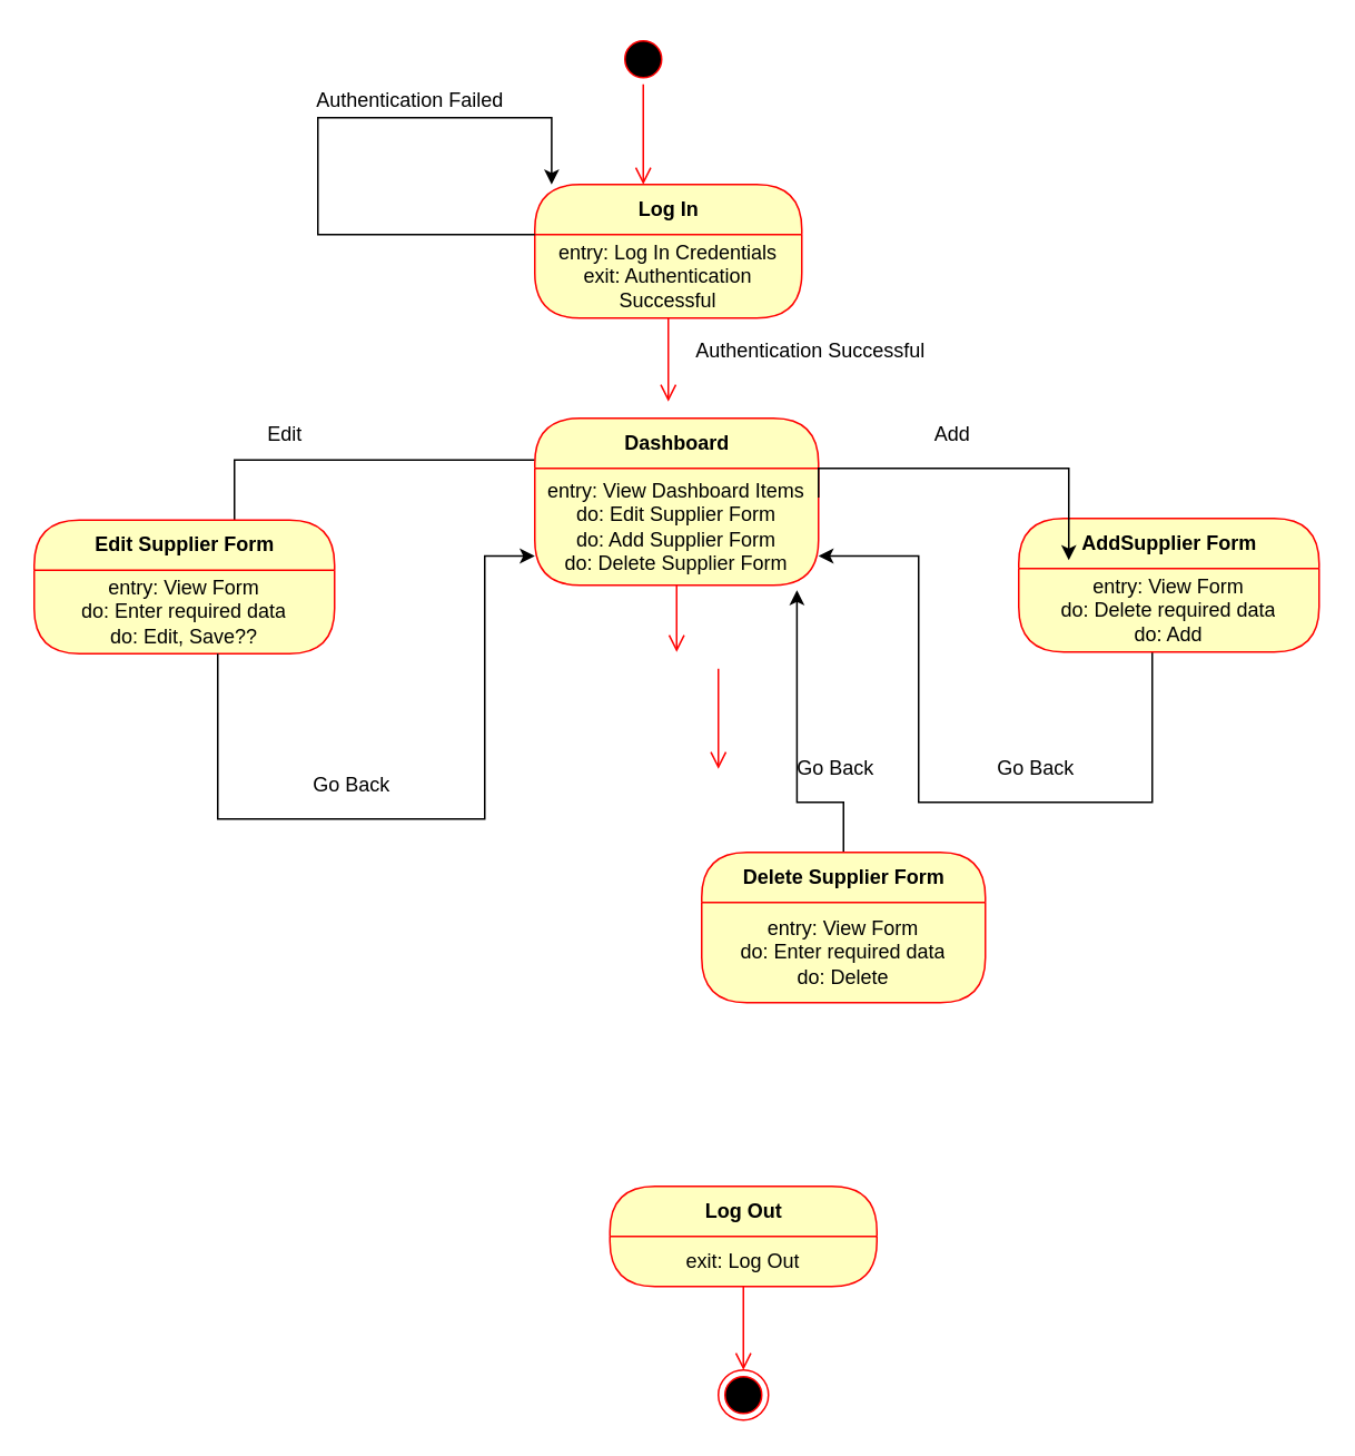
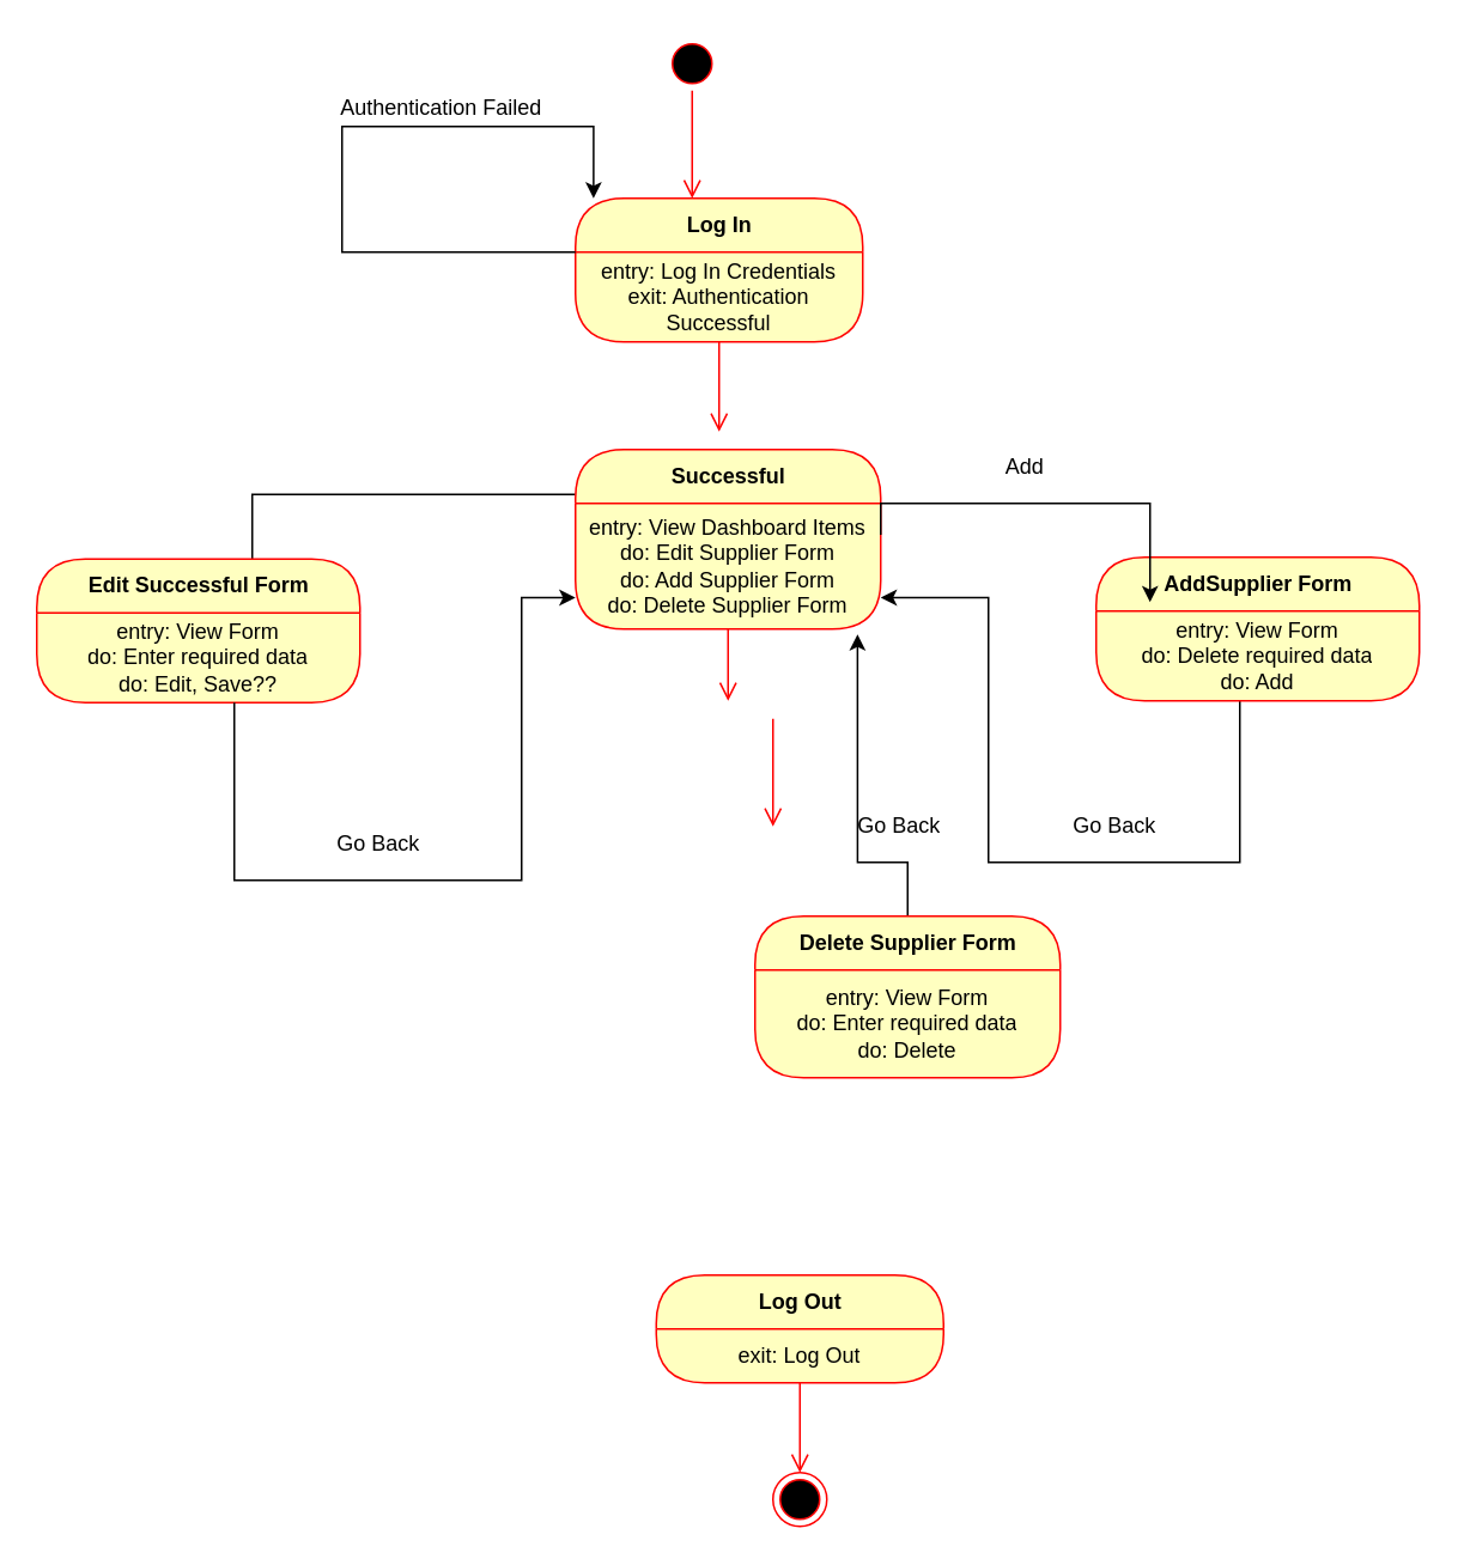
  <mxCell id="0" />
  <mxCell id="1" parent="0" />
  <mxCell id="2" value="" style="ellipse;html=1;shape=startState;fillColor=#000000;strokeColor=#ff0000;" vertex="1" parent="1"><mxGeometry x="370" y="20" width="30" height="30" as="geometry" /></mxCell>
  <mxCell id="3" value="" style="edgeStyle=orthogonalEdgeStyle;html=1;verticalAlign=bottom;endArrow=open;endSize=8;strokeColor=#ff0000;" edge="1" source="2" parent="1"><mxGeometry relative="1" as="geometry"><mxPoint x="385" y="110" as="targetPoint" /></mxGeometry></mxCell>
  <mxCell id="4" value="Log In" style="swimlane;html=1;fontStyle=1;align=center;verticalAlign=middle;childLayout=stackLayout;horizontal=1;startSize=30;horizontalStack=0;resizeParent=0;resizeLast=1;container=0;fontColor=#000000;collapsible=0;rounded=1;arcSize=30;strokeColor=#ff0000;fillColor=#ffffc0;swimlaneFillColor=#ffffc0;dropTarget=0;" vertex="1" parent="1"><mxGeometry x="320" y="110" width="160" height="80" as="geometry" /></mxCell>
  <mxCell id="5" value="entry: Log In Credentials&lt;br&gt;exit: Authentication Successful" style="text;html=1;strokeColor=none;fillColor=none;align=center;verticalAlign=middle;spacingLeft=4;spacingRight=4;whiteSpace=wrap;overflow=hidden;rotatable=0;fontColor=#000000;" vertex="1" parent="4"><mxGeometry y="30" width="160" height="50" as="geometry" /></mxCell>
  <mxCell id="6" style="edgeStyle=orthogonalEdgeStyle;rounded=0;orthogonalLoop=1;jettySize=auto;html=1;exitX=0;exitY=0;exitDx=0;exitDy=0;entryX=0.063;entryY=0;entryDx=0;entryDy=0;entryPerimeter=0;" edge="1" parent="4" source="5" target="4"><mxGeometry relative="1" as="geometry"><mxPoint x="-90" y="-80" as="targetPoint" /><Array as="points"><mxPoint x="-130" y="30" /><mxPoint x="-130" y="-40" /><mxPoint x="10" y="-40" /></Array></mxGeometry></mxCell>
  <mxCell id="7" value="" style="edgeStyle=orthogonalEdgeStyle;html=1;verticalAlign=bottom;endArrow=open;endSize=8;strokeColor=#ff0000;" edge="1" source="4" parent="1"><mxGeometry relative="1" as="geometry"><mxPoint x="400" y="240" as="targetPoint" /></mxGeometry></mxCell>
  <mxCell id="8" value="Authentication Failed" style="text;html=1;align=center;verticalAlign=middle;resizable=0;points=[];autosize=1;strokeColor=none;" vertex="1" parent="1"><mxGeometry x="180" y="50" width="130" height="20" as="geometry" /></mxCell>
- <mxCell id="9" value="Authentication Successful" style="text;html=1;align=center;verticalAlign=middle;resizable=0;points=[];autosize=1;strokeColor=none;" vertex="1" parent="1"><mxGeometry x="410" y="200" width="150" height="20" as="geometry" /></mxCell>
  <mxCell id="10" style="edgeStyle=orthogonalEdgeStyle;rounded=0;orthogonalLoop=1;jettySize=auto;html=1;exitX=0;exitY=0.25;exitDx=0;exitDy=0;" edge="1" parent="1" source="11"><mxGeometry relative="1" as="geometry"><mxPoint x="140" y="330" as="targetPoint" /><Array as="points"><mxPoint x="140" y="275" /><mxPoint x="140" y="330" /></Array></mxGeometry></mxCell>
- <mxCell id="11" value="Dashboard" style="swimlane;html=1;fontStyle=1;align=center;verticalAlign=middle;childLayout=stackLayout;horizontal=1;startSize=30;horizontalStack=0;resizeParent=0;resizeLast=1;container=0;fontColor=#000000;collapsible=0;rounded=1;arcSize=30;strokeColor=#ff0000;fillColor=#ffffc0;swimlaneFillColor=#ffffc0;dropTarget=0;" vertex="1" parent="1"><mxGeometry x="320" y="250" width="170" height="100" as="geometry" /></mxCell>
+ <mxCell id="11" value="Successful" style="swimlane;html=1;fontStyle=1;align=center;verticalAlign=middle;childLayout=stackLayout;horizontal=1;startSize=30;horizontalStack=0;resizeParent=0;resizeLast=1;container=0;fontColor=#000000;collapsible=0;rounded=1;arcSize=30;strokeColor=#ff0000;fillColor=#ffffc0;swimlaneFillColor=#ffffc0;dropTarget=0;" vertex="1" parent="1"><mxGeometry x="320" y="250" width="170" height="100" as="geometry" /></mxCell>
  <mxCell id="12" value="entry: View Dashboard Items&lt;br&gt;do: Edit Supplier Form&lt;br&gt;do: Add Supplier Form&lt;br&gt;do: Delete Supplier Form" style="text;html=1;strokeColor=none;fillColor=none;align=center;verticalAlign=middle;spacingLeft=4;spacingRight=4;whiteSpace=wrap;overflow=hidden;rotatable=0;fontColor=#000000;" vertex="1" parent="11"><mxGeometry y="30" width="170" height="70" as="geometry" /></mxCell>
  <mxCell id="13" value="" style="edgeStyle=orthogonalEdgeStyle;html=1;verticalAlign=bottom;endArrow=open;endSize=8;strokeColor=#ff0000;exitX=0.5;exitY=1;exitDx=0;exitDy=0;" edge="1" source="12" parent="1"><mxGeometry relative="1" as="geometry"><mxPoint x="405" y="390" as="targetPoint" /><mxPoint x="420" y="410" as="sourcePoint" /></mxGeometry></mxCell>
- <mxCell id="14" value="Edit Supplier Form" style="swimlane;html=1;fontStyle=1;align=center;verticalAlign=middle;childLayout=stackLayout;horizontal=1;startSize=30;horizontalStack=0;resizeParent=0;resizeLast=1;container=0;fontColor=#000000;collapsible=0;rounded=1;arcSize=30;strokeColor=#ff0000;fillColor=#ffffc0;swimlaneFillColor=#ffffc0;dropTarget=0;" vertex="1" parent="1"><mxGeometry x="20" y="311" width="180" height="80" as="geometry" /></mxCell>
+ <mxCell id="14" value="Edit Successful Form" style="swimlane;html=1;fontStyle=1;align=center;verticalAlign=middle;childLayout=stackLayout;horizontal=1;startSize=30;horizontalStack=0;resizeParent=0;resizeLast=1;container=0;fontColor=#000000;collapsible=0;rounded=1;arcSize=30;strokeColor=#ff0000;fillColor=#ffffc0;swimlaneFillColor=#ffffc0;dropTarget=0;" vertex="1" parent="1"><mxGeometry x="20" y="311" width="180" height="80" as="geometry" /></mxCell>
  <mxCell id="15" value="entry: View Form&lt;br&gt;do: Enter required data&lt;br&gt;do: Edit, Save??" style="text;html=1;strokeColor=none;fillColor=none;align=center;verticalAlign=middle;spacingLeft=4;spacingRight=4;whiteSpace=wrap;overflow=hidden;rotatable=0;fontColor=#000000;" vertex="1" parent="14"><mxGeometry y="30" width="180" height="50" as="geometry" /></mxCell>
  <mxCell id="16" value="" style="edgeStyle=orthogonalEdgeStyle;html=1;verticalAlign=bottom;endArrow=open;endSize=8;strokeColor=#ff0000;" edge="1" parent="1"><mxGeometry relative="1" as="geometry"><mxPoint x="430" y="460" as="targetPoint" /><mxPoint x="430" y="400" as="sourcePoint" /></mxGeometry></mxCell>
  <mxCell id="17" value="Go Back" style="text;html=1;align=center;verticalAlign=middle;resizable=0;points=[];autosize=1;strokeColor=none;" vertex="1" parent="1"><mxGeometry x="180" y="460" width="60" height="20" as="geometry" /></mxCell>
  <mxCell id="18" style="edgeStyle=orthogonalEdgeStyle;rounded=0;orthogonalLoop=1;jettySize=auto;html=1;entryX=0;entryY=0.75;entryDx=0;entryDy=0;" edge="1" parent="1" source="15" target="12"><mxGeometry relative="1" as="geometry"><mxPoint x="310" y="330" as="targetPoint" /><Array as="points"><mxPoint x="130" y="490" /><mxPoint x="290" y="490" /><mxPoint x="290" y="333" /></Array></mxGeometry></mxCell>
- <mxCell id="19" value="Edit" style="text;html=1;align=center;verticalAlign=middle;resizable=0;points=[];autosize=1;strokeColor=none;" vertex="1" parent="1"><mxGeometry x="150" y="250" width="40" height="20" as="geometry" /></mxCell>
  <mxCell id="20" style="edgeStyle=orthogonalEdgeStyle;rounded=0;orthogonalLoop=1;jettySize=auto;html=1;entryX=1;entryY=0.75;entryDx=0;entryDy=0;" edge="1" parent="1" source="21" target="12"><mxGeometry relative="1" as="geometry"><Array as="points"><mxPoint x="690" y="480" /><mxPoint x="550" y="480" /><mxPoint x="550" y="333" /></Array></mxGeometry></mxCell>
  <mxCell id="21" value="AddSupplier Form" style="swimlane;html=1;fontStyle=1;align=center;verticalAlign=middle;childLayout=stackLayout;horizontal=1;startSize=30;horizontalStack=0;resizeParent=0;resizeLast=1;container=0;fontColor=#000000;collapsible=0;rounded=1;arcSize=30;strokeColor=#ff0000;fillColor=#ffffc0;swimlaneFillColor=#ffffc0;dropTarget=0;" vertex="1" parent="1"><mxGeometry x="610" y="310" width="180" height="80" as="geometry" /></mxCell>
  <mxCell id="22" value="entry: View Form&lt;br&gt;do: Delete required data&lt;br&gt;do: Add&lt;br&gt;" style="text;html=1;strokeColor=none;fillColor=none;align=center;verticalAlign=middle;spacingLeft=4;spacingRight=4;whiteSpace=wrap;overflow=hidden;rotatable=0;fontColor=#000000;" vertex="1" parent="21"><mxGeometry y="30" width="180" height="50" as="geometry" /></mxCell>
  <mxCell id="23" style="edgeStyle=orthogonalEdgeStyle;rounded=0;orthogonalLoop=1;jettySize=auto;html=1;exitX=1;exitY=0.25;exitDx=0;exitDy=0;" edge="1" parent="1" source="12"><mxGeometry relative="1" as="geometry"><mxPoint x="640" y="335" as="targetPoint" /><mxPoint x="820" y="280" as="sourcePoint" /><Array as="points"><mxPoint x="490" y="280" /><mxPoint x="640" y="280" /></Array></mxGeometry></mxCell>
  <mxCell id="24" value="Add" style="text;html=1;align=center;verticalAlign=middle;resizable=0;points=[];autosize=1;strokeColor=none;" vertex="1" parent="1"><mxGeometry x="550" y="250" width="40" height="20" as="geometry" /></mxCell>
  <mxCell id="25" value="Go Back" style="text;html=1;align=center;verticalAlign=middle;resizable=0;points=[];autosize=1;strokeColor=none;" vertex="1" parent="1"><mxGeometry x="590" y="450" width="60" height="20" as="geometry" /></mxCell>
  <mxCell id="26" style="edgeStyle=orthogonalEdgeStyle;rounded=0;orthogonalLoop=1;jettySize=auto;html=1;entryX=0.924;entryY=1.043;entryDx=0;entryDy=0;entryPerimeter=0;" edge="1" parent="1" source="27" target="12"><mxGeometry relative="1" as="geometry"><Array as="points"><mxPoint x="505" y="480" /><mxPoint x="477" y="480" /></Array></mxGeometry></mxCell>
  <mxCell id="27" value="Delete Supplier Form" style="swimlane;html=1;fontStyle=1;align=center;verticalAlign=middle;childLayout=stackLayout;horizontal=1;startSize=30;horizontalStack=0;resizeParent=0;resizeLast=1;container=0;fontColor=#000000;collapsible=0;rounded=1;arcSize=30;strokeColor=#ff0000;fillColor=#ffffc0;swimlaneFillColor=#ffffc0;dropTarget=0;" vertex="1" parent="1"><mxGeometry x="420" y="510" width="170" height="90" as="geometry" /></mxCell>
  <mxCell id="28" value="entry: View Form&lt;br&gt;do: Enter required data&lt;br&gt;do: Delete" style="text;html=1;strokeColor=none;fillColor=none;align=center;verticalAlign=middle;spacingLeft=4;spacingRight=4;whiteSpace=wrap;overflow=hidden;rotatable=0;fontColor=#000000;" vertex="1" parent="27"><mxGeometry y="30" width="170" height="60" as="geometry" /></mxCell>
  <mxCell id="29" value="Go Back" style="text;html=1;align=center;verticalAlign=middle;resizable=0;points=[];autosize=1;strokeColor=none;" vertex="1" parent="1"><mxGeometry x="470" y="450" width="60" height="20" as="geometry" /></mxCell>
  <mxCell id="30" value="" style="ellipse;html=1;shape=endState;fillColor=#000000;strokeColor=#ff0000;" vertex="1" parent="1"><mxGeometry x="430" y="820" width="30" height="30" as="geometry" /></mxCell>
  <mxCell id="31" value="Log Out" style="swimlane;html=1;fontStyle=1;align=center;verticalAlign=middle;childLayout=stackLayout;horizontal=1;startSize=30;horizontalStack=0;resizeParent=0;resizeLast=1;container=0;fontColor=#000000;collapsible=0;rounded=1;arcSize=30;strokeColor=#ff0000;fillColor=#ffffc0;swimlaneFillColor=#ffffc0;dropTarget=0;" vertex="1" parent="1"><mxGeometry x="365" y="710" width="160" height="60" as="geometry" /></mxCell>
  <mxCell id="32" value="exit: Log Out" style="text;html=1;strokeColor=none;fillColor=none;align=center;verticalAlign=middle;spacingLeft=4;spacingRight=4;whiteSpace=wrap;overflow=hidden;rotatable=0;fontColor=#000000;" vertex="1" parent="31"><mxGeometry y="30" width="160" height="30" as="geometry" /></mxCell>
  <mxCell id="33" value="" style="edgeStyle=orthogonalEdgeStyle;html=1;verticalAlign=bottom;endArrow=open;endSize=8;strokeColor=#ff0000;entryX=0.5;entryY=0;entryDx=0;entryDy=0;" edge="1" source="31" parent="1" target="30"><mxGeometry relative="1" as="geometry"><mxPoint x="430" y="720" as="targetPoint" /><Array as="points"><mxPoint x="445" y="780" /><mxPoint x="445" y="780" /></Array></mxGeometry></mxCell>
